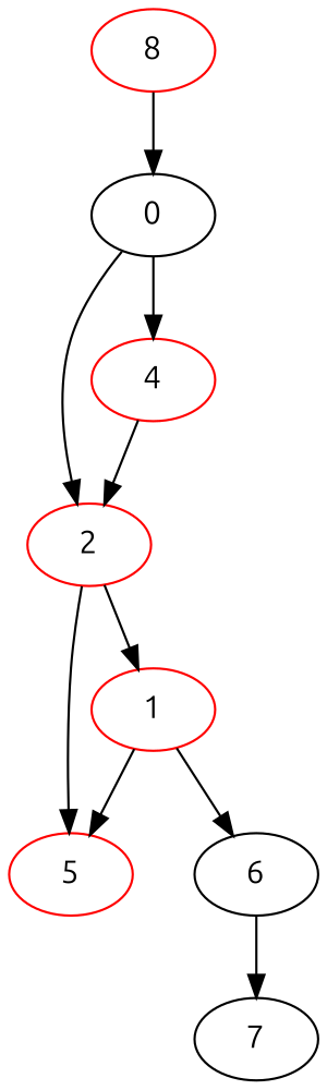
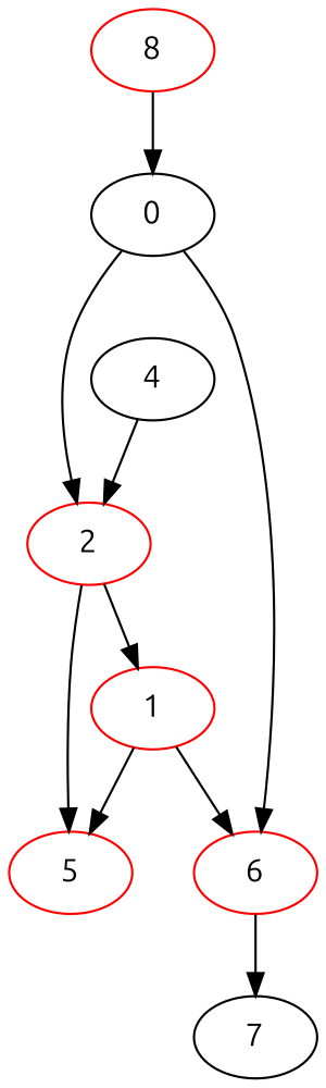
  digraph {
    fontname=Ubuntu
    node [color=red fontname=Ubuntu]
    edge [fontname=Ubuntu]
    0 [color=black]
    2
-   4
+   4 [color=""]
    1
    5
-   6 [color=black]
+   6
    7 [color=""]
    n8 [label=8]
    0 -> 2
-   0 -> 4
+   0 -> 6
    2 -> 1
    2 -> 5
    4 -> 2
    1 -> 5
    1 -> 6
    6 -> 7
    n8 -> 0
  }
